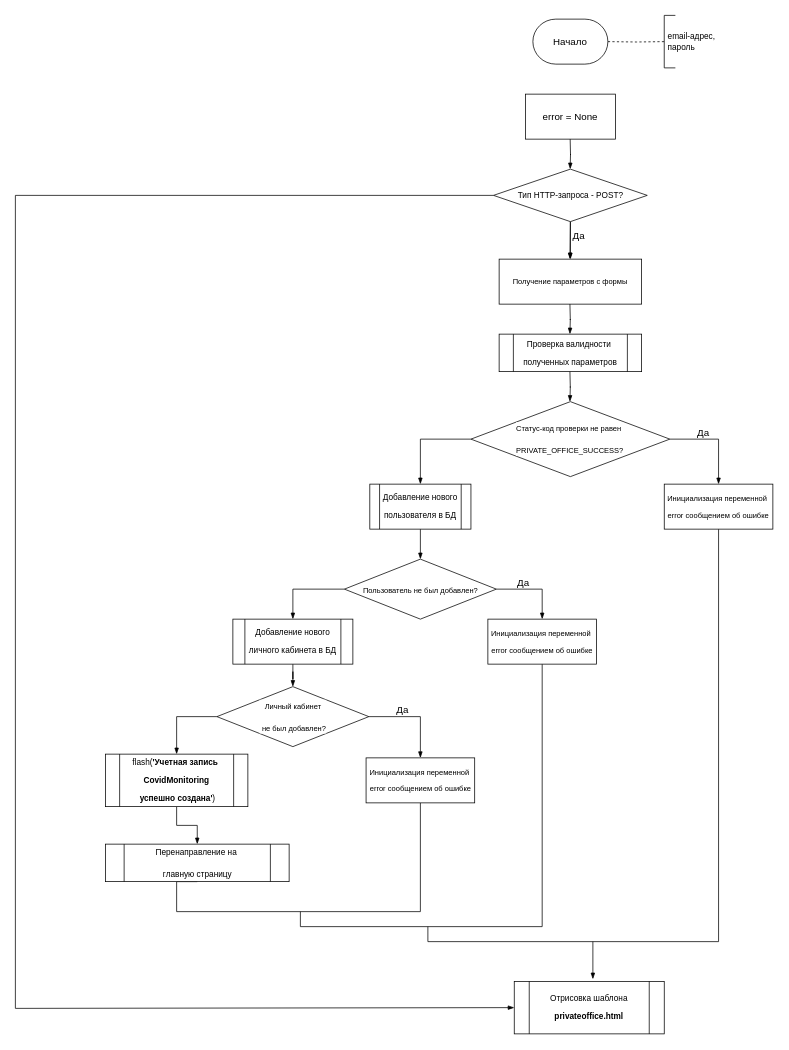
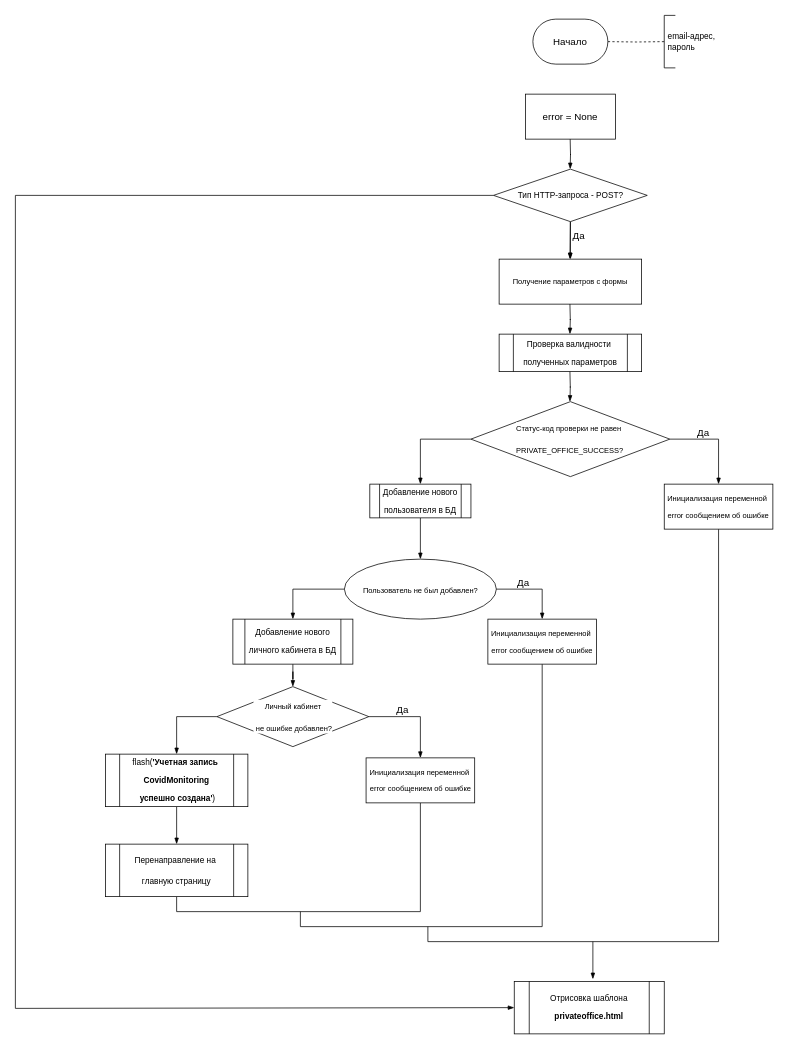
  <mxCell id="0" />
  <mxCell id="1" parent="0" />
  <mxCell id="2" value="Начало" style="strokeWidth=1;html=1;shape=mxgraph.flowchart.terminator;whiteSpace=wrap;fontFamily=Helvetica;fontSize=13;" vertex="1" parent="1"><mxGeometry x="710" y="25" width="100" height="60" as="geometry" /></mxCell>
  <mxCell id="3" value="error = None" style="rounded=0;whiteSpace=wrap;html=1;fontFamily=Helvetica;fontSize=13;" vertex="1" parent="1"><mxGeometry x="700" y="125" width="120" height="60" as="geometry" /></mxCell>
  <mxCell id="4" value="" style="edgeStyle=orthogonalEdgeStyle;rounded=0;orthogonalLoop=1;jettySize=auto;html=1;fontFamily=Helvetica;fontSize=11;fontColor=#000000;startArrow=none;startFill=0;endArrow=blockThin;endFill=1;" edge="1" parent="1" source="6" target="9"><mxGeometry relative="1" as="geometry" /></mxCell>
  <mxCell id="5" style="edgeStyle=orthogonalEdgeStyle;rounded=0;orthogonalLoop=1;jettySize=auto;html=1;fontFamily=Helvetica;fontSize=11;fontColor=#000000;startArrow=none;startFill=0;endArrow=blockThin;endFill=1;entryX=0;entryY=0.5;entryDx=0;entryDy=0;" edge="1" parent="1" source="6" target="22"><mxGeometry relative="1" as="geometry"><mxPoint x="458.824" y="1005" as="targetPoint" /><Array as="points"><mxPoint x="20" y="260" /><mxPoint x="20" y="1344" /></Array></mxGeometry></mxCell>
  <mxCell id="6" value="&lt;pre style=&quot;background-color: rgb(255 , 255 , 255) ; font-size: 11px&quot;&gt;&lt;pre&gt;&lt;font face=&quot;Helvetica&quot;&gt;Тип HTTP-запроса - POST?&lt;/font&gt;&lt;/pre&gt;&lt;/pre&gt;" style="rhombus;whiteSpace=wrap;html=1;fontFamily=Helvetica;fontSize=13;strokeWidth=1;" vertex="1" parent="1"><mxGeometry x="657.5" y="225" width="205" height="70" as="geometry" /></mxCell>
  <mxCell id="7" style="edgeStyle=orthogonalEdgeStyle;rounded=0;orthogonalLoop=1;jettySize=auto;html=1;exitX=0.5;exitY=1;exitDx=0;exitDy=0;fontFamily=Helvetica;fontSize=13;endArrow=blockThin;endFill=1;startArrow=none;startFill=0;" edge="1" parent="1" source="6"><mxGeometry relative="1" as="geometry"><mxPoint x="759.5" y="315" as="sourcePoint" /><mxPoint x="759.5" y="345" as="targetPoint" /></mxGeometry></mxCell>
  <mxCell id="8" value="Да" style="edgeLabel;html=1;align=center;verticalAlign=middle;resizable=0;points=[];fontSize=13;fontFamily=Helvetica;fontColor=#000000;" vertex="1" connectable="0" parent="7"><mxGeometry x="-0.333" y="3" relative="1" as="geometry"><mxPoint x="8" as="offset" /></mxGeometry></mxCell>
  <mxCell id="9" value="&lt;pre style=&quot;background-color: rgb(255 , 255 , 255) ; font-size: 10px&quot;&gt;&lt;font face=&quot;Helvetica&quot;&gt;Получение параметров с формы&lt;/font&gt;&lt;/pre&gt;" style="rounded=0;whiteSpace=wrap;html=1;fontFamily=Helvetica;fontSize=13;fontColor=#000000;strokeWidth=1;" vertex="1" parent="1"><mxGeometry x="665" y="345" width="190" height="60" as="geometry" /></mxCell>
  <mxCell id="10" style="edgeStyle=orthogonalEdgeStyle;rounded=0;orthogonalLoop=1;jettySize=auto;html=1;exitX=0.5;exitY=1;exitDx=0;exitDy=0;exitPerimeter=0;fontFamily=Helvetica;fontSize=13;endArrow=blockThin;endFill=1;startArrow=none;startFill=0;" edge="1" parent="1"><mxGeometry relative="1" as="geometry"><mxPoint x="759.71" y="185" as="sourcePoint" /><mxPoint x="759.71" y="225" as="targetPoint" /></mxGeometry></mxCell>
  <mxCell id="11" value="&lt;pre style=&quot;background-color: rgb(255 , 255 , 255)&quot;&gt;&lt;pre&gt;&lt;font face=&quot;Helvetica&quot;&gt;Проверка валидности &lt;/font&gt;&lt;br&gt;&lt;/pre&gt;&lt;pre&gt;&lt;font face=&quot;Helvetica&quot;&gt;полученных параметров&lt;/font&gt;&lt;/pre&gt;&lt;/pre&gt;" style="shape=process;whiteSpace=wrap;html=1;backgroundOutline=1;fontFamily=Helvetica;fontSize=11;fontColor=#000000;strokeWidth=1;" vertex="1" parent="1"><mxGeometry x="665" y="445" width="190" height="50" as="geometry" /></mxCell>
  <mxCell id="12" style="edgeStyle=orthogonalEdgeStyle;rounded=0;orthogonalLoop=1;jettySize=auto;html=1;exitX=0.5;exitY=1;exitDx=0;exitDy=0;exitPerimeter=0;fontFamily=Helvetica;fontSize=13;endArrow=blockThin;endFill=1;startArrow=none;startFill=0;" edge="1" parent="1"><mxGeometry relative="1" as="geometry"><mxPoint x="759.41" y="405" as="sourcePoint" /><mxPoint x="759.41" y="445" as="targetPoint" /></mxGeometry></mxCell>
  <mxCell id="13" style="edgeStyle=orthogonalEdgeStyle;rounded=0;orthogonalLoop=1;jettySize=auto;html=1;exitX=0.5;exitY=1;exitDx=0;exitDy=0;exitPerimeter=0;fontFamily=Helvetica;fontSize=13;endArrow=blockThin;endFill=1;startArrow=none;startFill=0;" edge="1" parent="1"><mxGeometry relative="1" as="geometry"><mxPoint x="759.41" y="495" as="sourcePoint" /><mxPoint x="759.41" y="535" as="targetPoint" /></mxGeometry></mxCell>
  <mxCell id="14" style="edgeStyle=orthogonalEdgeStyle;rounded=0;orthogonalLoop=1;jettySize=auto;html=1;entryX=0.5;entryY=0;entryDx=0;entryDy=0;fontFamily=Helvetica;fontSize=11;fontColor=#000000;startArrow=none;startFill=0;endArrow=blockThin;endFill=1;exitX=0;exitY=0.5;exitDx=0;exitDy=0;" edge="1" parent="1" source="15" target="21"><mxGeometry relative="1" as="geometry"><mxPoint x="620" y="585" as="sourcePoint" /><Array as="points"><mxPoint x="560" y="585" /></Array></mxGeometry></mxCell>
  <mxCell id="15" value="&lt;pre style=&quot;background-color: rgb(255 , 255 , 255) ; font-size: 10px&quot;&gt;&lt;pre style=&quot;font-size: 10px&quot;&gt;&lt;pre style=&quot;font-size: 13px&quot;&gt;&lt;pre&gt;&lt;font face=&quot;Helvetica&quot; size=&quot;1&quot;&gt;Статус-код проверки не равен &lt;/font&gt;&lt;font size=&quot;1&quot;&gt;&lt;br&gt;&lt;/font&gt;&lt;/pre&gt;&lt;pre&gt;&lt;font face=&quot;Helvetica&quot; style=&quot;font-size: 10px&quot;&gt;PRIVATE_OFFICE_SUCCESS?&lt;/font&gt;&lt;/pre&gt;&lt;/pre&gt;&lt;/pre&gt;&lt;/pre&gt;" style="rhombus;whiteSpace=wrap;html=1;fontFamily=Helvetica;fontSize=13;strokeWidth=1;" vertex="1" parent="1"><mxGeometry x="627.43" y="535" width="265.15" height="100" as="geometry" /></mxCell>
  <mxCell id="16" style="edgeStyle=orthogonalEdgeStyle;rounded=0;orthogonalLoop=1;jettySize=auto;html=1;exitX=1;exitY=0.5;exitDx=0;exitDy=0;fontFamily=Helvetica;fontSize=13;endArrow=blockThin;endFill=1;startArrow=none;startFill=0;entryX=0.5;entryY=0;entryDx=0;entryDy=0;" edge="1" parent="1" source="15" target="19"><mxGeometry relative="1" as="geometry"><mxPoint x="920" y="585" as="sourcePoint" /><mxPoint x="920" y="625" as="targetPoint" /></mxGeometry></mxCell>
  <mxCell id="17" value="&lt;font style=&quot;font-size: 13px&quot;&gt;Да&lt;/font&gt;" style="edgeLabel;html=1;align=center;verticalAlign=middle;resizable=0;points=[];fontSize=11;fontFamily=Helvetica;fontColor=#000000;" vertex="1" connectable="0" parent="16"><mxGeometry x="-0.244" y="3" relative="1" as="geometry"><mxPoint x="-3" y="-7" as="offset" /></mxGeometry></mxCell>
  <mxCell id="18" style="edgeStyle=orthogonalEdgeStyle;rounded=0;orthogonalLoop=1;jettySize=auto;html=1;fontFamily=Helvetica;fontSize=11;fontColor=#000000;startArrow=none;startFill=0;endArrow=none;endFill=0;" edge="1" parent="1" source="19"><mxGeometry relative="1" as="geometry"><mxPoint x="570" y="1235" as="targetPoint" /><Array as="points"><mxPoint x="958" y="1255" /><mxPoint x="570" y="1255" /></Array></mxGeometry></mxCell>
  <mxCell id="19" value="&lt;pre style=&quot;font-size: 10px ; background-color: rgb(255 , 255 , 255)&quot;&gt;&lt;pre&gt;&lt;font face=&quot;Helvetica&quot;&gt;Инициализация переменной &lt;/font&gt;&lt;/pre&gt;&lt;pre&gt;&lt;font face=&quot;Helvetica&quot;&gt;error сообщением об ошибке&lt;/font&gt;&lt;/pre&gt;&lt;/pre&gt;" style="rounded=0;whiteSpace=wrap;html=1;fontFamily=Helvetica;fontSize=13;" vertex="1" parent="1"><mxGeometry x="885.16" y="645" width="144.84" height="60" as="geometry" /></mxCell>
  <mxCell id="20" style="edgeStyle=orthogonalEdgeStyle;rounded=0;orthogonalLoop=1;jettySize=auto;html=1;fontFamily=Helvetica;fontSize=11;fontColor=#000000;startArrow=none;startFill=0;endArrow=blockThin;endFill=1;" edge="1" parent="1" source="21" target="27"><mxGeometry relative="1" as="geometry" /></mxCell>
- <mxCell id="21" value="&lt;pre style=&quot;background-color: rgb(255 , 255 , 255) ; font-size: 11px&quot;&gt;&lt;font face=&quot;Helvetica&quot;&gt;Добавление нового&lt;/font&gt;&lt;/pre&gt;&lt;pre style=&quot;background-color: rgb(255 , 255 , 255) ; font-size: 11px&quot;&gt;&lt;font face=&quot;Helvetica&quot;&gt;пользователя в БД&lt;/font&gt;&lt;/pre&gt;" style="shape=process;whiteSpace=wrap;html=1;backgroundOutline=1;fontFamily=Helvetica;fontSize=13;fontColor=#000000;strokeWidth=1;" vertex="1" parent="1"><mxGeometry x="492.59" y="645" width="134.84" height="60" as="geometry" /></mxCell>
+ <mxCell id="21" value="&lt;pre style=&quot;background-color: rgb(255 , 255 , 255) ; font-size: 11px&quot;&gt;&lt;font face=&quot;Helvetica&quot;&gt;Добавление нового&lt;/font&gt;&lt;/pre&gt;&lt;pre style=&quot;background-color: rgb(255 , 255 , 255) ; font-size: 11px&quot;&gt;&lt;font face=&quot;Helvetica&quot;&gt;пользователя в БД&lt;/font&gt;&lt;/pre&gt;" style="shape=process;whiteSpace=wrap;html=1;backgroundOutline=1;fontFamily=Helvetica;fontSize=13;fontColor=#000000;strokeWidth=1;" vertex="1" parent="1"><mxGeometry x="492.59" y="645" width="134.84" height="45" as="geometry" /></mxCell>
  <mxCell id="22" value="&lt;pre style=&quot;background-color: rgb(255 , 255 , 255) ; font-size: 11px&quot;&gt;&lt;pre&gt;&lt;pre&gt;&lt;pre&gt;&lt;font face=&quot;Helvetica&quot;&gt;Отрисовка шаблона&lt;/font&gt;&lt;/pre&gt;&lt;pre&gt;&lt;span style=&quot;font-weight: bold&quot;&gt;&lt;font face=&quot;Helvetica&quot;&gt;privateoffice.html&lt;/font&gt;&lt;/span&gt;&lt;/pre&gt;&lt;/pre&gt;&lt;/pre&gt;&lt;/pre&gt;" style="shape=process;whiteSpace=wrap;html=1;backgroundOutline=1;fontFamily=Helvetica;fontSize=13;fontColor=#000000;strokeWidth=1;" vertex="1" parent="1"><mxGeometry x="685.16" y="1308" width="200" height="70" as="geometry" /></mxCell>
  <mxCell id="23" style="edgeStyle=orthogonalEdgeStyle;rounded=0;orthogonalLoop=1;jettySize=auto;html=1;exitX=0.5;exitY=1;exitDx=0;exitDy=0;exitPerimeter=0;fontFamily=Helvetica;fontSize=13;endArrow=blockThin;endFill=1;startArrow=none;startFill=0;" edge="1" parent="1"><mxGeometry relative="1" as="geometry"><mxPoint x="790" y="1255" as="sourcePoint" /><mxPoint x="790" y="1305" as="targetPoint" /><Array as="points"><mxPoint x="790" y="1295" /></Array></mxGeometry></mxCell>
  <mxCell id="24" style="edgeStyle=orthogonalEdgeStyle;rounded=0;orthogonalLoop=1;jettySize=auto;html=1;exitX=1;exitY=0.5;exitDx=0;exitDy=0;exitPerimeter=0;fontFamily=Helvetica;fontSize=11;fontColor=#000000;startArrow=none;startFill=0;endArrow=none;endFill=0;dashed=1;" edge="1" parent="1" target="25"><mxGeometry relative="1" as="geometry"><mxPoint x="900" y="55" as="targetPoint" /><mxPoint x="810" y="55" as="sourcePoint" /></mxGeometry></mxCell>
  <mxCell id="25" value="&amp;nbsp;email-адрес,&lt;br&gt;&amp;nbsp;пароль&amp;nbsp;" style="strokeWidth=1;html=1;shape=mxgraph.flowchart.annotation_1;align=left;pointerEvents=1;fontFamily=Helvetica;fontSize=11;fontColor=#000000;" vertex="1" parent="1"><mxGeometry x="885.16" y="20" width="14.84" height="70" as="geometry" /></mxCell>
  <mxCell id="26" style="edgeStyle=orthogonalEdgeStyle;rounded=0;orthogonalLoop=1;jettySize=auto;html=1;exitX=0;exitY=0.5;exitDx=0;exitDy=0;fontFamily=Helvetica;fontSize=11;fontColor=#000000;startArrow=none;startFill=0;endArrow=blockThin;endFill=1;" edge="1" parent="1" source="27" target="33"><mxGeometry relative="1" as="geometry" /></mxCell>
- <mxCell id="27" value="&lt;pre style=&quot;background-color: rgb(255 , 255 , 255)&quot;&gt;&lt;pre&gt;&lt;pre&gt;&lt;pre&gt;&lt;font face=&quot;Helvetica&quot; size=&quot;1&quot;&gt;Пользователь не был добавлен?&lt;/font&gt;&lt;/pre&gt;&lt;/pre&gt;&lt;/pre&gt;&lt;/pre&gt;" style="rhombus;whiteSpace=wrap;html=1;fontFamily=Helvetica;fontSize=13;strokeWidth=1;" vertex="1" parent="1"><mxGeometry x="458.71" y="745" width="202.59" height="80" as="geometry" /></mxCell>
+ <mxCell id="27" value="&lt;pre style=&quot;background-color: rgb(255 , 255 , 255)&quot;&gt;&lt;pre&gt;&lt;pre&gt;&lt;pre&gt;&lt;font face=&quot;Helvetica&quot; size=&quot;1&quot;&gt;Пользователь не был добавлен?&lt;/font&gt;&lt;/pre&gt;&lt;/pre&gt;&lt;/pre&gt;&lt;/pre&gt;" style="ellipse;whiteSpace=wrap;html=1;fontFamily=Helvetica;fontSize=13;strokeWidth=1;" vertex="1" parent="1"><mxGeometry x="458.71" y="745" width="202.59" height="80" as="geometry" /></mxCell>
  <mxCell id="28" style="edgeStyle=orthogonalEdgeStyle;rounded=0;orthogonalLoop=1;jettySize=auto;html=1;exitX=1;exitY=0.5;exitDx=0;exitDy=0;fontFamily=Helvetica;fontSize=13;endArrow=blockThin;endFill=1;startArrow=none;startFill=0;entryX=0.5;entryY=0;entryDx=0;entryDy=0;" edge="1" parent="1" source="27" target="31"><mxGeometry relative="1" as="geometry"><mxPoint x="540" y="745" as="sourcePoint" /><mxPoint x="700" y="845" as="targetPoint" /></mxGeometry></mxCell>
  <mxCell id="29" value="&lt;font style=&quot;font-size: 13px&quot;&gt;Да&lt;/font&gt;" style="edgeLabel;html=1;align=center;verticalAlign=middle;resizable=0;points=[];fontSize=11;fontFamily=Helvetica;fontColor=#000000;" vertex="1" connectable="0" parent="28"><mxGeometry x="-0.244" y="3" relative="1" as="geometry"><mxPoint x="-3" y="-7" as="offset" /></mxGeometry></mxCell>
  <mxCell id="30" style="edgeStyle=orthogonalEdgeStyle;rounded=0;orthogonalLoop=1;jettySize=auto;html=1;fontFamily=Helvetica;fontSize=11;fontColor=#000000;startArrow=none;startFill=0;endArrow=none;endFill=0;" edge="1" parent="1" source="31"><mxGeometry relative="1" as="geometry"><mxPoint x="400" y="1215" as="targetPoint" /><Array as="points"><mxPoint x="722" y="1235" /><mxPoint x="400" y="1235" /></Array></mxGeometry></mxCell>
  <mxCell id="31" value="&lt;pre style=&quot;font-size: 10px ; background-color: rgb(255 , 255 , 255)&quot;&gt;&lt;pre&gt;&lt;font face=&quot;Helvetica&quot;&gt;Инициализация переменной &lt;/font&gt;&lt;/pre&gt;&lt;pre&gt;&lt;font face=&quot;Helvetica&quot;&gt;error сообщением об ошибке&lt;/font&gt;&lt;/pre&gt;&lt;/pre&gt;" style="rounded=0;whiteSpace=wrap;html=1;fontFamily=Helvetica;fontSize=13;" vertex="1" parent="1"><mxGeometry x="650" y="825" width="144.84" height="60" as="geometry" /></mxCell>
  <mxCell id="32" style="edgeStyle=orthogonalEdgeStyle;rounded=0;orthogonalLoop=1;jettySize=auto;html=1;fontFamily=Helvetica;fontSize=11;fontColor=#000000;startArrow=none;startFill=0;endArrow=blockThin;endFill=1;" edge="1" parent="1" source="33" target="35"><mxGeometry relative="1" as="geometry" /></mxCell>
  <mxCell id="33" value="&lt;pre style=&quot;background-color: rgb(255 , 255 , 255) ; font-size: 11px&quot;&gt;&lt;font face=&quot;Helvetica&quot;&gt;Добавление нового&lt;/font&gt;&lt;/pre&gt;&lt;pre style=&quot;background-color: rgb(255 , 255 , 255) ; font-size: 11px&quot;&gt;&lt;font face=&quot;Helvetica&quot;&gt;личного кабинета в БД&lt;/font&gt;&lt;/pre&gt;" style="shape=process;whiteSpace=wrap;html=1;backgroundOutline=1;fontFamily=Helvetica;fontSize=13;fontColor=#000000;strokeWidth=1;" vertex="1" parent="1"><mxGeometry x="310.01" y="825" width="160" height="60" as="geometry" /></mxCell>
  <mxCell id="34" style="edgeStyle=orthogonalEdgeStyle;rounded=0;orthogonalLoop=1;jettySize=auto;html=1;exitX=0;exitY=0.5;exitDx=0;exitDy=0;fontFamily=Helvetica;fontSize=11;fontColor=#000000;startArrow=none;startFill=0;endArrow=blockThin;endFill=1;entryX=0.5;entryY=0;entryDx=0;entryDy=0;" edge="1" parent="1" source="35" target="41"><mxGeometry relative="1" as="geometry"><mxPoint x="223.79" y="1035" as="targetPoint" /></mxGeometry></mxCell>
- <mxCell id="35" value="&lt;pre style=&quot;background-color: rgb(255 , 255 , 255)&quot;&gt;&lt;pre&gt;&lt;pre&gt;&lt;pre&gt;&lt;font face=&quot;Helvetica&quot; size=&quot;1&quot;&gt;Личный кабинет&lt;/font&gt;&lt;/pre&gt;&lt;pre&gt;&lt;font face=&quot;Helvetica&quot; size=&quot;1&quot;&gt; не был добавлен?&lt;/font&gt;&lt;/pre&gt;&lt;/pre&gt;&lt;/pre&gt;&lt;/pre&gt;" style="rhombus;whiteSpace=wrap;html=1;fontFamily=Helvetica;fontSize=13;strokeWidth=1;" vertex="1" parent="1"><mxGeometry x="288.71" y="915" width="202.59" height="80" as="geometry" /></mxCell>
+ <mxCell id="35" value="&lt;pre style=&quot;background-color: rgb(255 , 255 , 255)&quot;&gt;&lt;pre&gt;&lt;pre&gt;&lt;pre&gt;&lt;font face=&quot;Helvetica&quot; size=&quot;1&quot;&gt;Личный кабинет&lt;/font&gt;&lt;/pre&gt;&lt;pre&gt;&lt;font face=&quot;Helvetica&quot; size=&quot;1&quot;&gt; не ошибке добавлен?&lt;/font&gt;&lt;/pre&gt;&lt;/pre&gt;&lt;/pre&gt;&lt;/pre&gt;" style="rhombus;whiteSpace=wrap;html=1;fontFamily=Helvetica;fontSize=13;strokeWidth=1;" vertex="1" parent="1"><mxGeometry x="288.71" y="915" width="202.59" height="80" as="geometry" /></mxCell>
  <mxCell id="36" style="edgeStyle=orthogonalEdgeStyle;rounded=0;orthogonalLoop=1;jettySize=auto;html=1;exitX=1;exitY=0.5;exitDx=0;exitDy=0;fontFamily=Helvetica;fontSize=13;endArrow=blockThin;endFill=1;startArrow=none;startFill=0;entryX=0.5;entryY=0;entryDx=0;entryDy=0;" edge="1" parent="1" source="35" target="39"><mxGeometry relative="1" as="geometry"><mxPoint x="373.79" y="945" as="sourcePoint" /><mxPoint x="556.21" y="1035" as="targetPoint" /></mxGeometry></mxCell>
  <mxCell id="37" value="&lt;font style=&quot;font-size: 13px&quot;&gt;Да&lt;/font&gt;" style="edgeLabel;html=1;align=center;verticalAlign=middle;resizable=0;points=[];fontSize=11;fontFamily=Helvetica;fontColor=#000000;" vertex="1" connectable="0" parent="36"><mxGeometry x="-0.244" y="3" relative="1" as="geometry"><mxPoint x="-3" y="-7" as="offset" /></mxGeometry></mxCell>
  <mxCell id="38" style="edgeStyle=orthogonalEdgeStyle;rounded=0;orthogonalLoop=1;jettySize=auto;html=1;entryX=0.5;entryY=1;entryDx=0;entryDy=0;fontFamily=Helvetica;fontSize=11;fontColor=#000000;startArrow=none;startFill=0;endArrow=none;endFill=0;" edge="1" parent="1" source="39" target="42"><mxGeometry relative="1" as="geometry"><Array as="points"><mxPoint x="560" y="1215" /><mxPoint x="235" y="1215" /></Array></mxGeometry></mxCell>
  <mxCell id="39" value="&lt;pre style=&quot;font-size: 10px ; background-color: rgb(255 , 255 , 255)&quot;&gt;&lt;pre&gt;&lt;font face=&quot;Helvetica&quot;&gt;Инициализация переменной &lt;/font&gt;&lt;/pre&gt;&lt;pre&gt;&lt;font face=&quot;Helvetica&quot;&gt;error сообщением об ошибке&lt;/font&gt;&lt;/pre&gt;&lt;/pre&gt;" style="rounded=0;whiteSpace=wrap;html=1;fontFamily=Helvetica;fontSize=13;" vertex="1" parent="1"><mxGeometry x="487.59" y="1010" width="144.84" height="60" as="geometry" /></mxCell>
  <mxCell id="40" style="edgeStyle=orthogonalEdgeStyle;rounded=0;orthogonalLoop=1;jettySize=auto;html=1;fontFamily=Helvetica;fontSize=11;fontColor=#000000;startArrow=none;startFill=0;endArrow=blockThin;endFill=1;" edge="1" parent="1" source="41" target="42"><mxGeometry relative="1" as="geometry" /></mxCell>
  <mxCell id="41" value="&lt;pre style=&quot;background-color: rgb(255 , 255 , 255) ; font-size: 11px&quot;&gt;&lt;pre&gt;&lt;pre&gt;&lt;pre&gt;&lt;pre&gt;&lt;font face=&quot;Helvetica&quot;&gt;flash(&lt;span style=&quot;font-weight: bold&quot;&gt;'Учетная запись&amp;nbsp;&lt;/span&gt;&lt;/font&gt;&lt;/pre&gt;&lt;pre&gt;&lt;font face=&quot;Helvetica&quot;&gt;&lt;span style=&quot;font-weight: bold&quot;&gt;CovidMonitoring&lt;/span&gt;&lt;/font&gt;&lt;/pre&gt;&lt;pre&gt;&lt;font face=&quot;Helvetica&quot;&gt;&lt;span style=&quot;font-weight: bold&quot;&gt; успешно создана'&lt;/span&gt;)&lt;/font&gt;&lt;/pre&gt;&lt;/pre&gt;&lt;/pre&gt;&lt;/pre&gt;&lt;/pre&gt;" style="shape=process;whiteSpace=wrap;html=1;backgroundOutline=1;fontFamily=Helvetica;fontSize=13;fontColor=#000000;strokeWidth=1;" vertex="1" parent="1"><mxGeometry x="140" y="1005" width="190" height="70" as="geometry" /></mxCell>
- <mxCell id="42" value="&lt;pre style=&quot;background-color: rgb(255 , 255 , 255)&quot;&gt;&lt;pre&gt;&lt;pre&gt;&lt;pre&gt;&lt;pre&gt;&lt;font face=&quot;Helvetica&quot;&gt;&lt;span style=&quot;font-size: 11px&quot;&gt;Перенаправление на &lt;/span&gt;&lt;/font&gt;&lt;span style=&quot;font-size: 11px&quot;&gt;&lt;br&gt;&lt;/span&gt;&lt;/pre&gt;&lt;pre&gt;&lt;font face=&quot;Helvetica&quot;&gt;&lt;span style=&quot;font-size: 11px&quot;&gt;главную страницу&lt;/span&gt;&lt;/font&gt;&lt;/pre&gt;&lt;/pre&gt;&lt;/pre&gt;&lt;/pre&gt;&lt;/pre&gt;" style="shape=process;whiteSpace=wrap;html=1;backgroundOutline=1;fontFamily=Helvetica;fontSize=13;fontColor=#000000;strokeWidth=1;" vertex="1" parent="1"><mxGeometry x="140" y="1125" width="245" height="50" as="geometry" /></mxCell>
+ <mxCell id="42" value="&lt;pre style=&quot;background-color: rgb(255 , 255 , 255)&quot;&gt;&lt;pre&gt;&lt;pre&gt;&lt;pre&gt;&lt;pre&gt;&lt;font face=&quot;Helvetica&quot;&gt;&lt;span style=&quot;font-size: 11px&quot;&gt;Перенаправление на &lt;/span&gt;&lt;/font&gt;&lt;span style=&quot;font-size: 11px&quot;&gt;&lt;br&gt;&lt;/span&gt;&lt;/pre&gt;&lt;pre&gt;&lt;font face=&quot;Helvetica&quot;&gt;&lt;span style=&quot;font-size: 11px&quot;&gt;главную страницу&lt;/span&gt;&lt;/font&gt;&lt;/pre&gt;&lt;/pre&gt;&lt;/pre&gt;&lt;/pre&gt;&lt;/pre&gt;" style="shape=process;whiteSpace=wrap;html=1;backgroundOutline=1;fontFamily=Helvetica;fontSize=13;fontColor=#000000;strokeWidth=1;" vertex="1" parent="1"><mxGeometry x="140" y="1125" width="190" height="70" as="geometry" /></mxCell>
